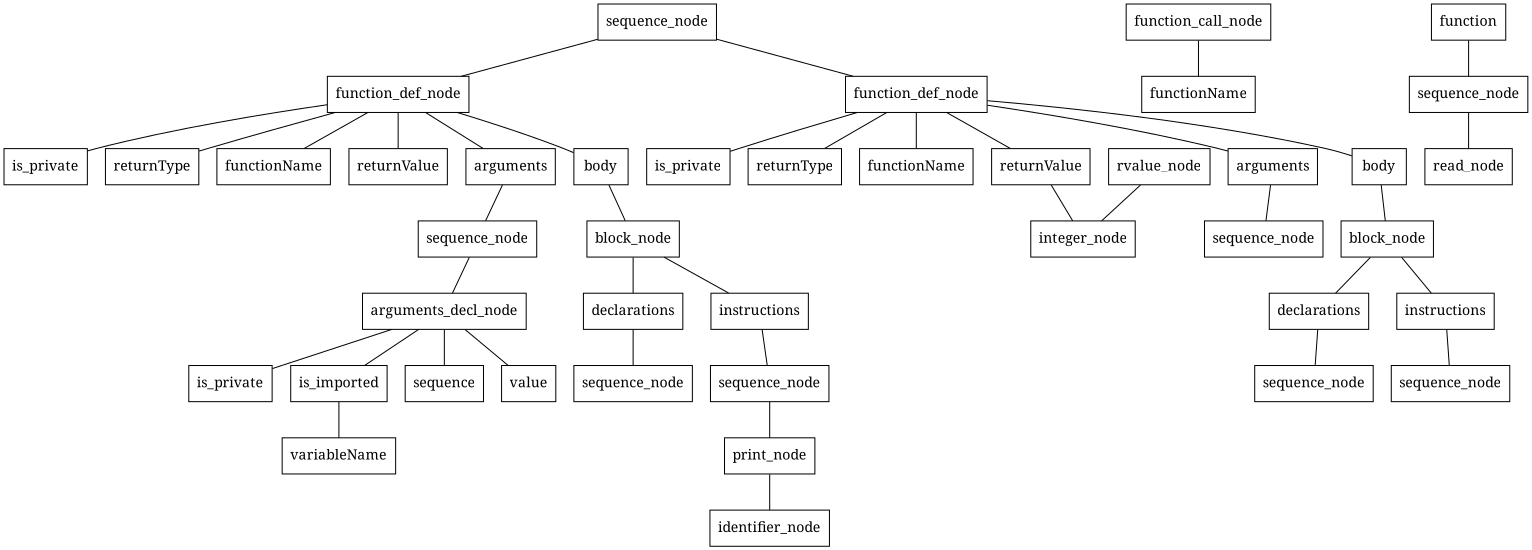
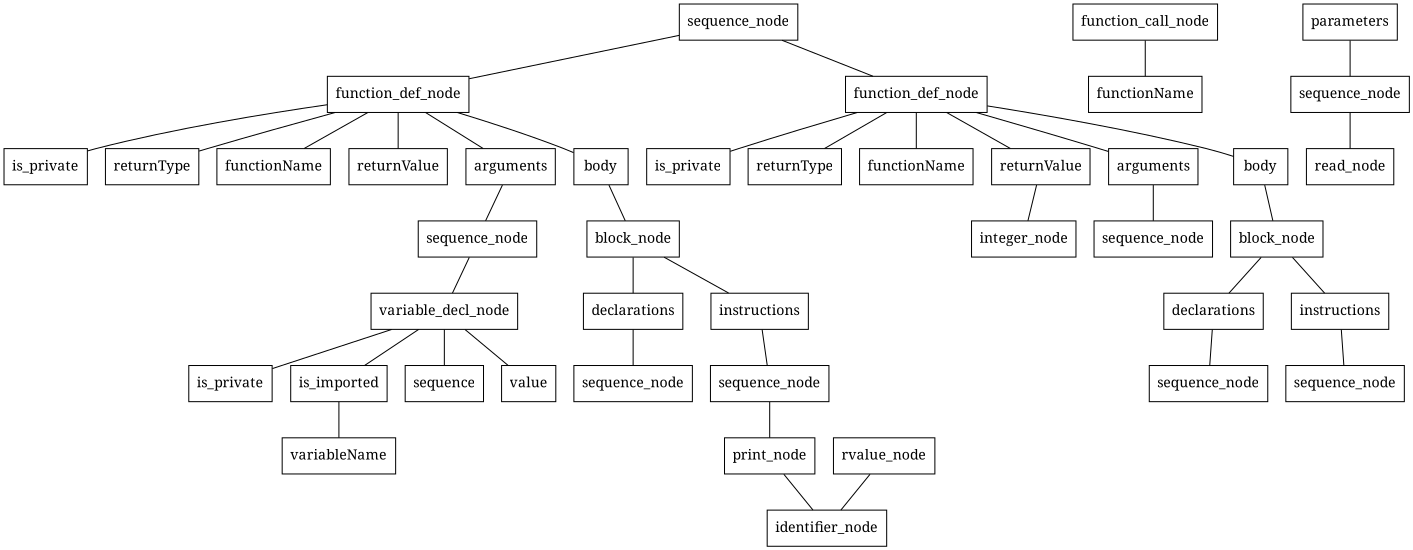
  graph {
    fontname="Noto Serif"
    rankdir=TB
    node [fontname="Noto Serif" shape=box]
    edge [fontname="Noto Serif"]
    n1 [label=sequence_node]
    n2 [label=function_def_node]
    n3 [label=function_def_node]
    n4 [label=is_private]
    n5 [label=returnType]
    n6 [label=functionName]
    n7 [label=returnValue]
    n8 [label=arguments]
    n9 [label=body]
    n10 [label=is_private]
    n11 [label=returnType]
    n12 [label=functionName]
    n13 [label=returnValue]
    n14 [label=arguments]
    n15 [label=body]
    n16 [label=sequence_node]
    n17 [label=block_node]
-   n18 [label=arguments_decl_node]
+   n18 [label=variable_decl_node]
    n19 [label=is_private]
    n20 [label=is_imported]
    n21 [label=sequence]
    n22 [label=value]
    n23 [label=variableName]
    n24 [label=declarations]
    n25 [label=instructions]
    n26 [label=sequence_node]
    n27 [label=sequence_node]
    n28 [label=print_node]
    n29 [label=identifier_node]
    n30 [label=rvalue_node]
    n31 [label=integer_node]
    n32 [label=sequence_node]
    n33 [label=block_node]
    n34 [label=declarations]
    n35 [label=instructions]
    n36 [label=sequence_node]
    n37 [label=sequence_node]
    n38 [label=function_call_node]
    n39 [label=functionName]
-   n40 [label=function]
+   n40 [label=parameters]
    n41 [label=sequence_node]
    n42 [label=read_node]
    n1 -- n2
    n1 -- n3
    n2 -- n4
    n2 -- n5
    n2 -- n6
    n2 -- n7
    n2 -- n8
    n2 -- n9
    n3 -- n10
    n3 -- n11
    n3 -- n12
    n3 -- n13
    n3 -- n14
    n3 -- n15
    n8 -- n16
    n9 -- n17
    n13 -- n31
    n14 -- n32
    n15 -- n33
    n16 -- n18
    n17 -- n24
    n17 -- n25
    n18 -- n19
    n18 -- n20
    n18 -- n21
    n18 -- n22
    n20 -- n23
    n24 -- n26
    n25 -- n27
    n27 -- n28
    n28 -- n29
-   n30 -- n31
+   n30 -- n29
    n33 -- n34
    n33 -- n35
    n34 -- n36
    n35 -- n37
    n38 -- n39
    n40 -- n41
    n41 -- n42
  }
